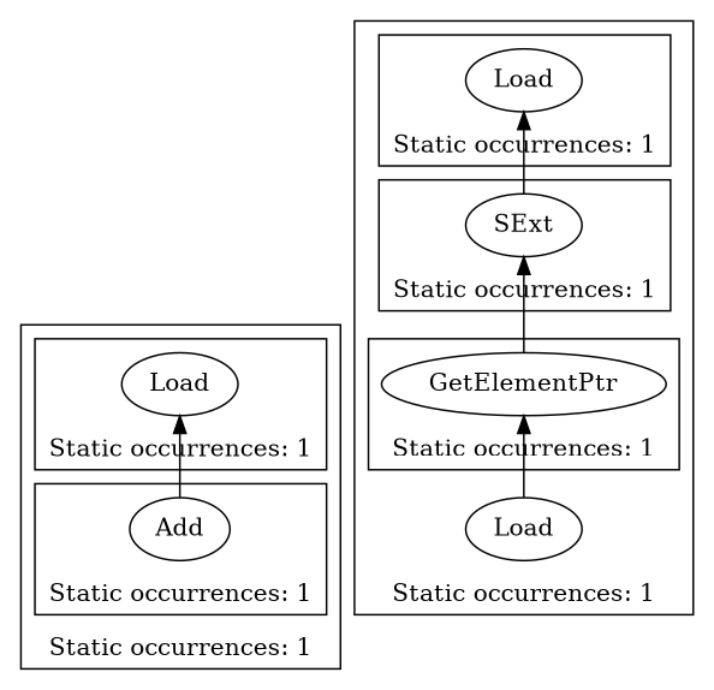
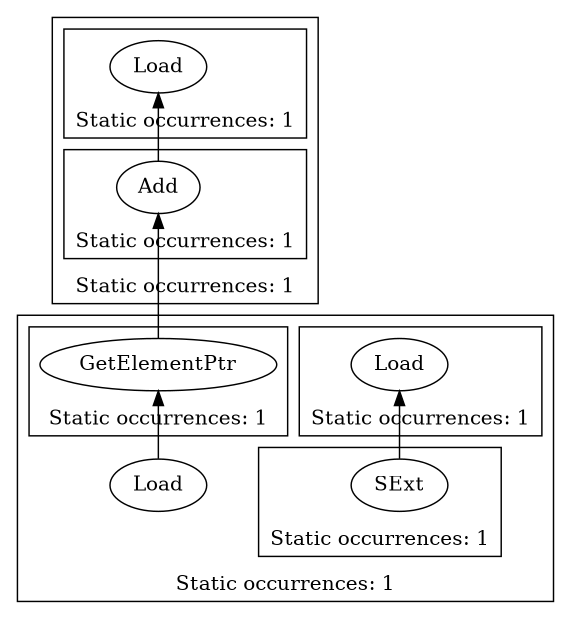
  strict digraph {
    rankdir=BT
    n1 [label=Load]
    n2 [label=Add]
    n3 [label=GetElementPtr]
    n4 [label=Load]
    n5 [label=SExt]
    n6 [label=Load]
    subgraph sub_1 {
      cluster=true
      label="Static occurrences: 1"
      subgraph sub_2 {
        cluster=true
        label="Static occurrences: 1"
        n1
      }
      subgraph sub_3 {
        cluster=true
        label="Static occurrences: 1"
        n2
      }
    }
    subgraph sub_4 {
      cluster=true
      label="Static occurrences: 1"
      n6
      subgraph sub_5 {
        cluster=true
        label="Static occurrences: 1"
        n3
      }
      subgraph sub_6 {
        cluster=true
        label="Static occurrences: 1"
        n4
      }
      subgraph sub_7 {
        cluster=true
        label="Static occurrences: 1"
        n5
      }
    }
    n2 -> n1
-   n3 -> n5
+   n3 -> n2
    n5 -> n4
    n6 -> n3
  }
